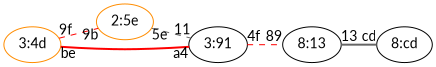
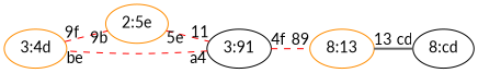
  graph {
    fontname=Lato
    rankdir=LR
    node [color=black fontname=Lato]
    edge [color=red fontname=Lato style=dashed]
    "3:4d" [color=darkorange]
    "2:5e" [color=darkorange]
    n3 [label="3:91"]
-   "8:13"
+   "8:13" [color=darkorange]
    "8:cd"
    "3:4d" -- "2:5e" [headlabel="9b" taillabel="9f"]
-   "2:5e" -- n3 [color=gray40 headlabel=11 taillabel="5e"]
-   n3 -- "3:4d" [headlabel=be style=bold taillabel=a4]
+   "2:5e" -- n3 [headlabel=11 taillabel="5e"]
+   n3 -- "3:4d" [headlabel=be taillabel=a4]
    n3 -- "8:13" [headlabel=89 taillabel="4f"]
    "8:13" -- "8:cd" [color=gray40 headlabel=cd style=bold taillabel=13]
  }
